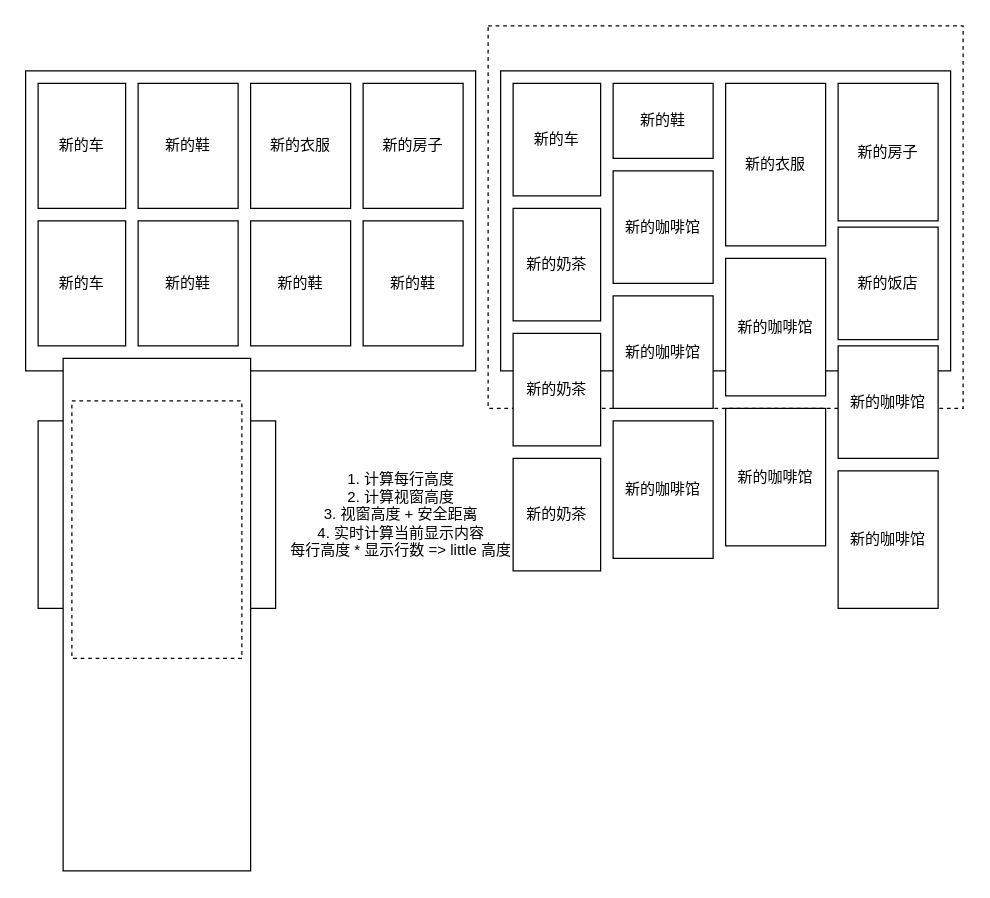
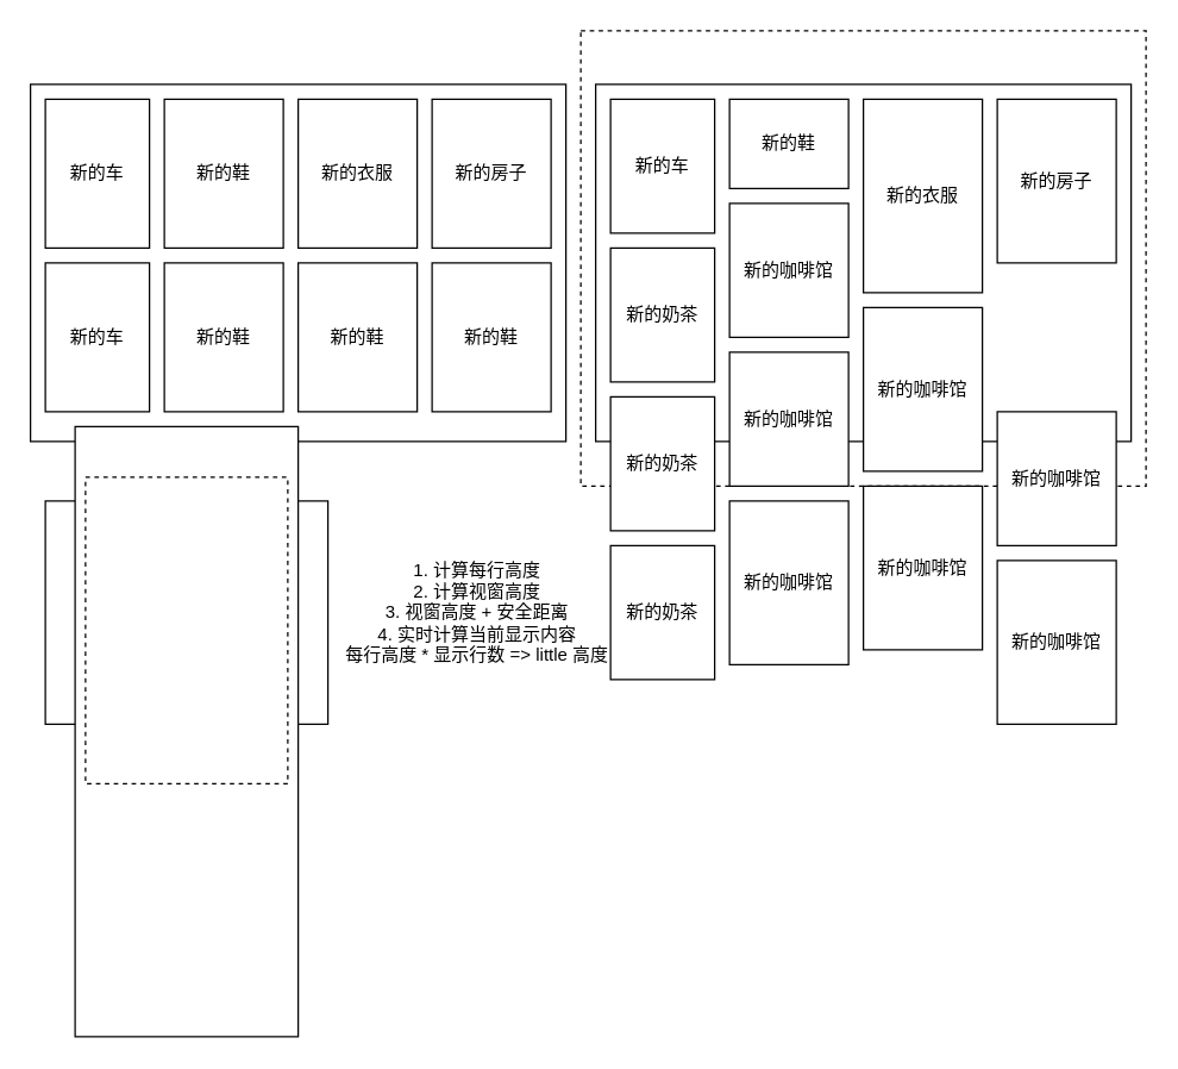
  <mxCell id="0" />
  <mxCell id="1" parent="0" />
  <mxCell id="2" value="" style="rounded=0;whiteSpace=wrap;html=1;dashed=1;" vertex="1" parent="1"><mxGeometry x="390" y="20" width="380" height="306" as="geometry" /></mxCell>
  <mxCell id="3" value="" style="rounded=0;whiteSpace=wrap;html=1;" vertex="1" parent="1"><mxGeometry x="400" y="56" width="360" height="240" as="geometry" /></mxCell>
  <mxCell id="4" value="" style="rounded=0;whiteSpace=wrap;html=1;" vertex="1" parent="1"><mxGeometry x="20" y="56" width="360" height="240" as="geometry" /></mxCell>
  <mxCell id="5" value="新的车" style="rounded=0;whiteSpace=wrap;html=1;" vertex="1" parent="1"><mxGeometry x="30" y="66" width="70" height="100" as="geometry" /></mxCell>
  <mxCell id="6" value="新的鞋" style="rounded=0;whiteSpace=wrap;html=1;" vertex="1" parent="1"><mxGeometry x="110" y="66" width="80" height="100" as="geometry" /></mxCell>
  <mxCell id="7" value="新的衣服" style="rounded=0;whiteSpace=wrap;html=1;" vertex="1" parent="1"><mxGeometry x="200" y="66" width="80" height="100" as="geometry" /></mxCell>
  <mxCell id="8" value="新的房子" style="rounded=0;whiteSpace=wrap;html=1;" vertex="1" parent="1"><mxGeometry x="290" y="66" width="80" height="100" as="geometry" /></mxCell>
  <mxCell id="9" value="新的车" style="rounded=0;whiteSpace=wrap;html=1;" vertex="1" parent="1"><mxGeometry x="410" y="66" width="70" height="90" as="geometry" /></mxCell>
  <mxCell id="10" value="新的鞋" style="rounded=0;whiteSpace=wrap;html=1;" vertex="1" parent="1"><mxGeometry x="490" y="66" width="80" height="60" as="geometry" /></mxCell>
  <mxCell id="11" value="新的衣服" style="rounded=0;whiteSpace=wrap;html=1;" vertex="1" parent="1"><mxGeometry x="580" y="66" width="80" height="130" as="geometry" /></mxCell>
  <mxCell id="12" value="新的房子" style="rounded=0;whiteSpace=wrap;html=1;" vertex="1" parent="1"><mxGeometry x="670" y="66" width="80" height="110" as="geometry" /></mxCell>
  <mxCell id="13" value="新的车" style="rounded=0;whiteSpace=wrap;html=1;" vertex="1" parent="1"><mxGeometry x="30" y="176" width="70" height="100" as="geometry" /></mxCell>
  <mxCell id="14" value="新的鞋" style="rounded=0;whiteSpace=wrap;html=1;" vertex="1" parent="1"><mxGeometry x="110" y="176" width="80" height="100" as="geometry" /></mxCell>
  <mxCell id="15" value="新的鞋" style="rounded=0;whiteSpace=wrap;html=1;" vertex="1" parent="1"><mxGeometry x="200" y="176" width="80" height="100" as="geometry" /></mxCell>
  <mxCell id="16" value="新的鞋" style="rounded=0;whiteSpace=wrap;html=1;" vertex="1" parent="1"><mxGeometry x="290" y="176" width="80" height="100" as="geometry" /></mxCell>
  <mxCell id="17" value="新的咖啡馆" style="rounded=0;whiteSpace=wrap;html=1;" vertex="1" parent="1"><mxGeometry x="490" y="136" width="80" height="90" as="geometry" /></mxCell>
  <mxCell id="18" value="新的奶茶" style="rounded=0;whiteSpace=wrap;html=1;" vertex="1" parent="1"><mxGeometry x="410" y="166" width="70" height="90" as="geometry" /></mxCell>
- <mxCell id="19" value="新的饭店" style="rounded=0;whiteSpace=wrap;html=1;" vertex="1" parent="1"><mxGeometry x="670" y="181" width="80" height="90" as="geometry" /></mxCell>
  <mxCell id="20" value="" style="rounded=0;whiteSpace=wrap;html=1;" vertex="1" parent="1"><mxGeometry x="30" y="336" width="190" height="150" as="geometry" /></mxCell>
  <mxCell id="21" value="" style="rounded=0;whiteSpace=wrap;html=1;" vertex="1" parent="1"><mxGeometry x="50" y="286" width="150" height="410" as="geometry" /></mxCell>
  <mxCell id="22" value="" style="rounded=0;whiteSpace=wrap;html=1;dashed=1;" vertex="1" parent="1"><mxGeometry x="57" y="320" width="136" height="206" as="geometry" /></mxCell>
  <mxCell id="23" value="1. 计算每行高度&lt;br&gt;2. 计算视窗高度&lt;br&gt;3. 视窗高度 + 安全距离&lt;br&gt;4. 实时计算当前显示内容&lt;br&gt;每行高度 * 显示行数 =&amp;gt; little 高度" style="text;html=1;align=center;verticalAlign=middle;resizable=0;points=[];autosize=1;strokeColor=none;fillColor=none;" vertex="1" parent="1"><mxGeometry x="220" y="366" width="200" height="90" as="geometry" /></mxCell>
  <mxCell id="24" value="新的奶茶" style="rounded=0;whiteSpace=wrap;html=1;" vertex="1" parent="1"><mxGeometry x="410" y="266" width="70" height="90" as="geometry" /></mxCell>
  <mxCell id="25" value="新的咖啡馆" style="rounded=0;whiteSpace=wrap;html=1;" vertex="1" parent="1"><mxGeometry x="490" y="236" width="80" height="90" as="geometry" /></mxCell>
  <mxCell id="26" value="新的咖啡馆" style="rounded=0;whiteSpace=wrap;html=1;" vertex="1" parent="1"><mxGeometry x="580" y="206" width="80" height="110" as="geometry" /></mxCell>
  <mxCell id="27" value="新的咖啡馆" style="rounded=0;whiteSpace=wrap;html=1;" vertex="1" parent="1"><mxGeometry x="670" y="276" width="80" height="90" as="geometry" /></mxCell>
  <mxCell id="28" value="新的咖啡馆" style="rounded=0;whiteSpace=wrap;html=1;" vertex="1" parent="1"><mxGeometry x="490" y="336" width="80" height="110" as="geometry" /></mxCell>
  <mxCell id="29" value="新的咖啡馆" style="rounded=0;whiteSpace=wrap;html=1;" vertex="1" parent="1"><mxGeometry x="580" y="326" width="80" height="110" as="geometry" /></mxCell>
  <mxCell id="30" value="新的咖啡馆" style="rounded=0;whiteSpace=wrap;html=1;" vertex="1" parent="1"><mxGeometry x="670" y="376" width="80" height="110" as="geometry" /></mxCell>
  <mxCell id="31" value="新的奶茶" style="rounded=0;whiteSpace=wrap;html=1;" vertex="1" parent="1"><mxGeometry x="410" y="366" width="70" height="90" as="geometry" /></mxCell>
